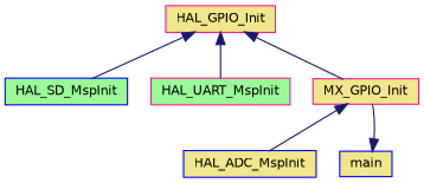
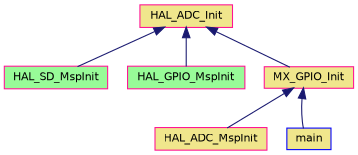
  digraph {
    rankdir=TB
    node [color=deeppink fillcolor=khaki fontname=Helvetica fontsize=10 shape=record style=filled]
    edge [color=midnightblue dir=back fontname=Helvetica fontsize=10 labelfontname=Helvetica labelfontsize=10 style=solid]
-   n1 [fontcolor=black height=0.2 label=HAL_GPIO_Init width=0.4]
-   n2 [color=blue fillcolor=palegreen height=0.2 label=HAL_SD_MspInit width=0.4]
-   n3 [fillcolor=palegreen height=0.2 label=HAL_UART_MspInit width=0.4]
+   n1 [fontcolor=black height=0.2 label=HAL_ADC_Init width=0.4]
+   n2 [fillcolor=palegreen height=0.2 label=HAL_SD_MspInit width=0.4]
+   n3 [fillcolor=palegreen height=0.2 label=HAL_GPIO_MspInit width=0.4]
    n4 [height=0.2 label=MX_GPIO_Init width=0.4]
-   n5 [color=blue height=0.2 label=HAL_ADC_MspInit width=0.4]
+   n5 [height=0.2 label=HAL_ADC_MspInit width=0.4]
    n6 [color=blue height=0.2 label=main width=0.4]
    n1 -> n2
    n1 -> n3
    n1 -> n4
    n4 -> n5
-   n6 -> n4
+   n4 -> n6
  }
